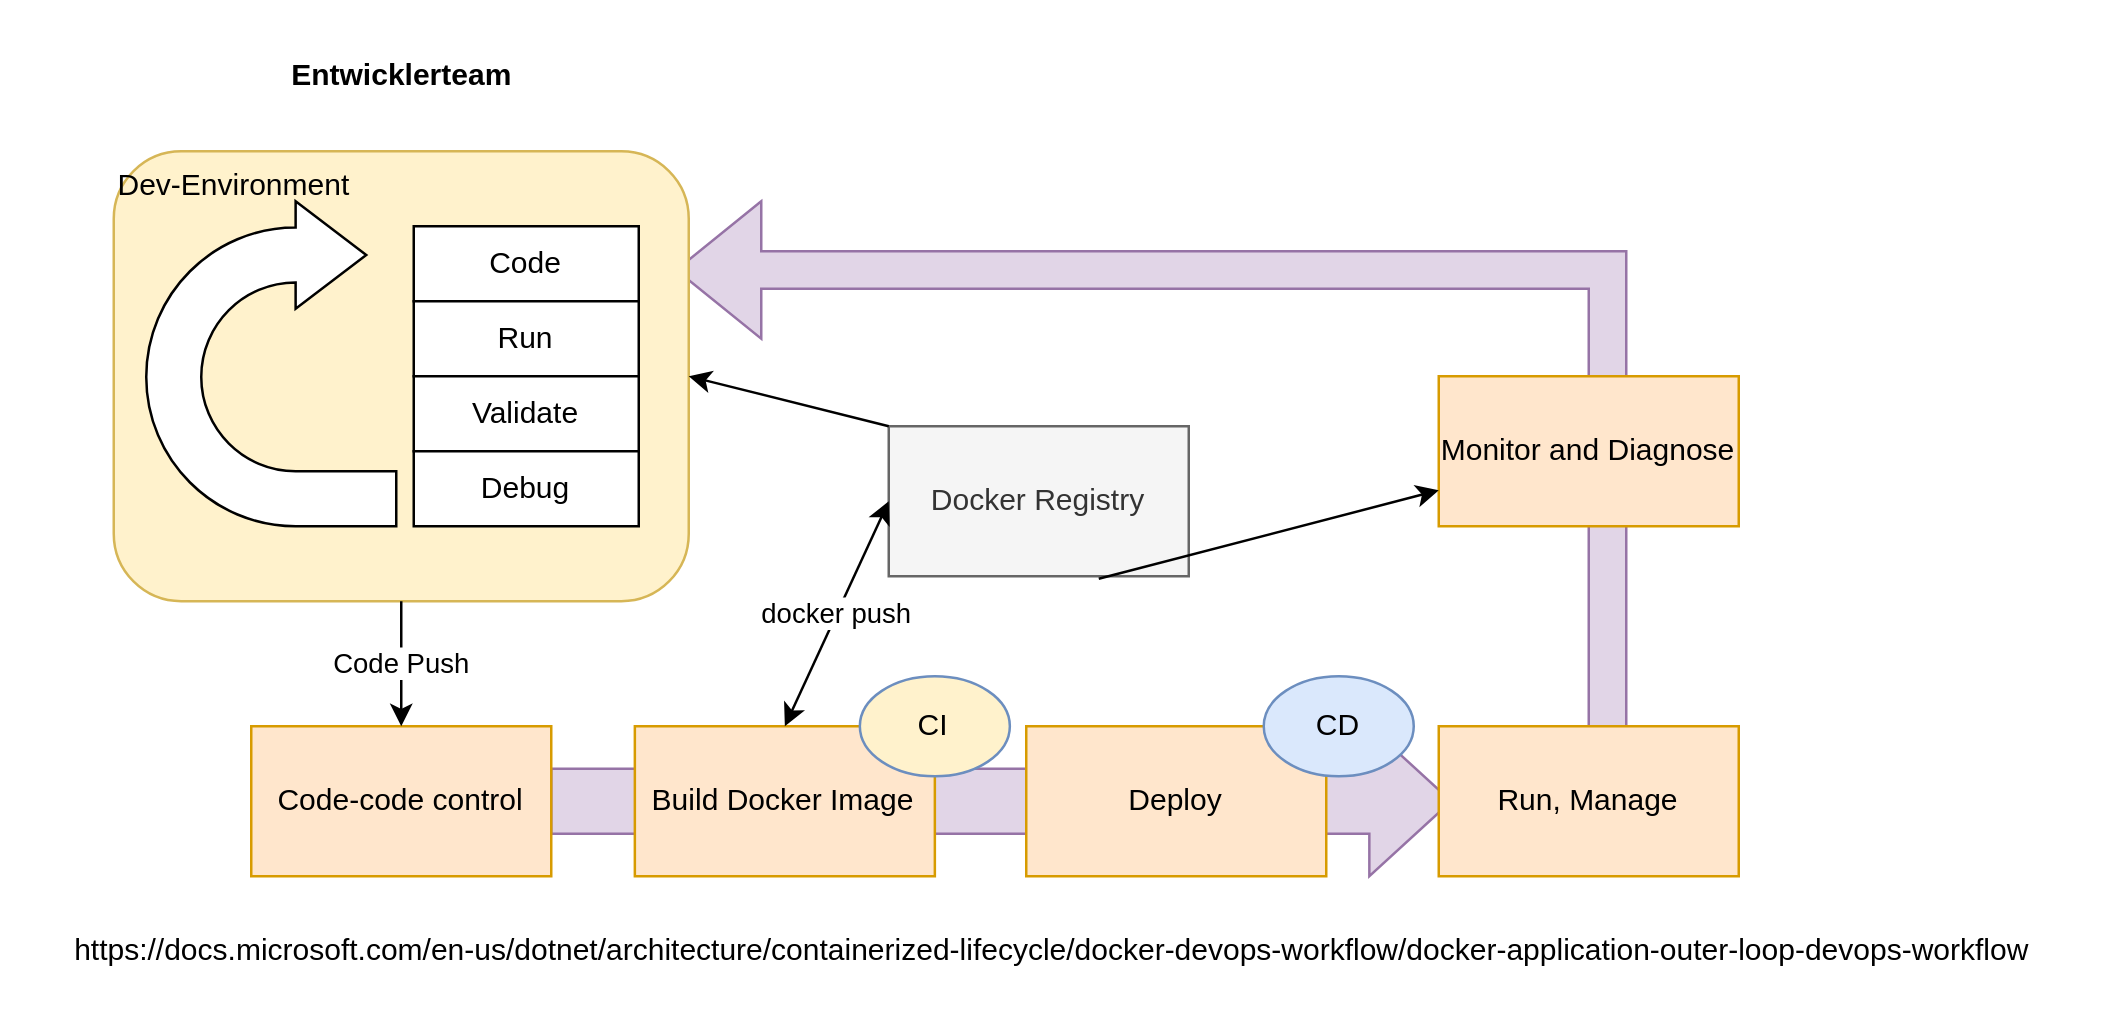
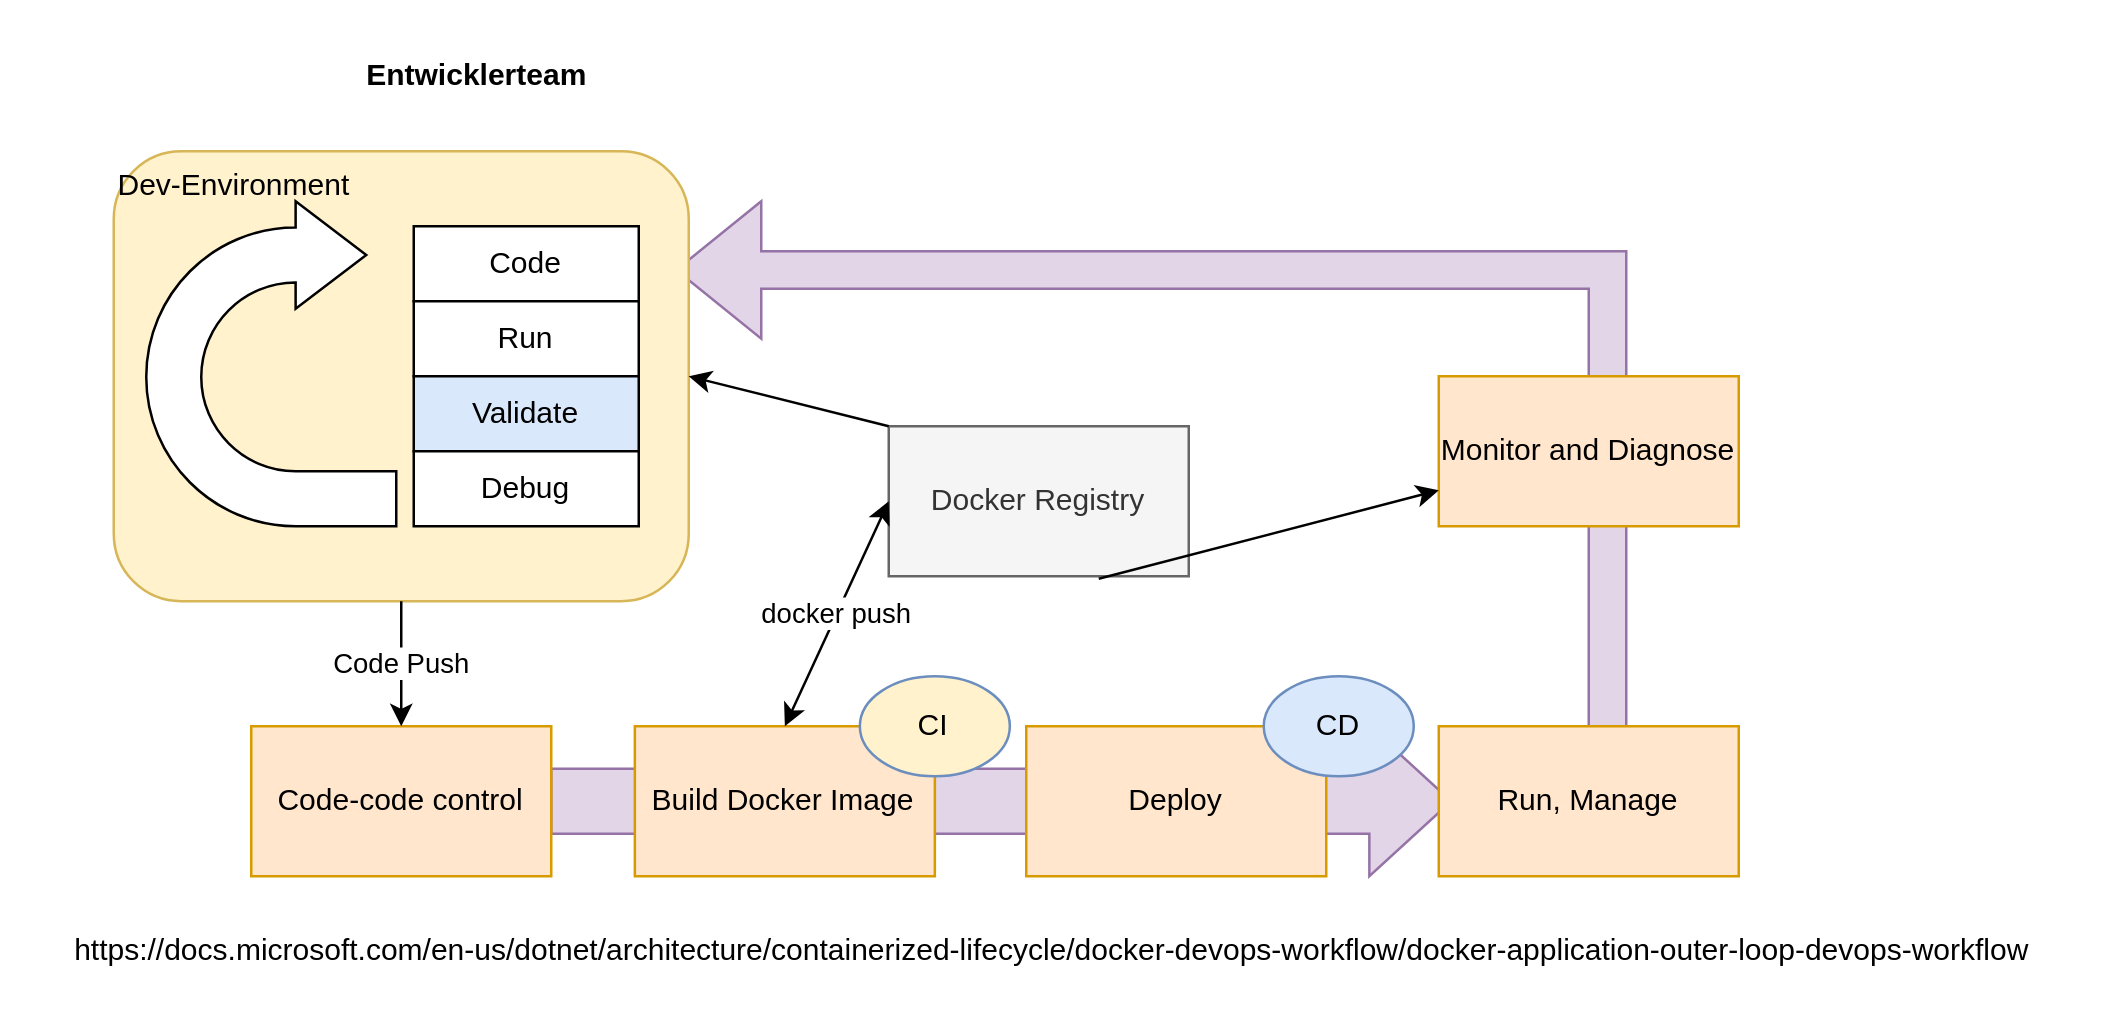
  <mxCell id="0" />
  <mxCell id="1" parent="0" />
  <mxCell id="2" value="" style="html=1;shadow=0;dashed=0;align=center;verticalAlign=middle;shape=mxgraph.arrows2.bendArrow;dy=7.5;dx=34;notch=0;arrowHead=55;rounded=0;rotation=0;flipH=1;fillColor=#e1d5e7;strokeColor=#9673a6;" vertex="1" parent="1"><mxGeometry x="270" y="80" width="380" height="210" as="geometry" /></mxCell>
  <mxCell id="3" value="" style="shape=singleArrow;whiteSpace=wrap;html=1;verticalAlign=middle;arrowWidth=0.433;arrowSize=0.091;fillColor=#e1d5e7;strokeColor=#9673a6;" vertex="1" parent="1"><mxGeometry x="220" y="290" width="360" height="60" as="geometry" /></mxCell>
- <mxCell id="4" value="Entwicklerteam" style="text;html=1;align=center;verticalAlign=middle;resizable=0;points=[];autosize=1;strokeColor=none;fontStyle=1" vertex="1" parent="1"><mxGeometry x="110" y="20" width="100" height="20" as="geometry" /></mxCell>
+ <mxCell id="4" value="Entwicklerteam" style="text;html=1;align=center;verticalAlign=middle;resizable=0;points=[];autosize=1;strokeColor=none;fontStyle=1" vertex="1" parent="1"><mxGeometry x="140" y="20" width="100" height="20" as="geometry" /></mxCell>
  <mxCell id="5" value="Code-code control" style="rounded=0;whiteSpace=wrap;html=1;fillColor=#ffe6cc;strokeColor=#d79b00;" vertex="1" parent="1"><mxGeometry x="100" y="290" width="120" height="60" as="geometry" /></mxCell>
  <mxCell id="6" value="Build Docker Image" style="rounded=0;whiteSpace=wrap;html=1;fillColor=#ffe6cc;strokeColor=#d79b00;" vertex="1" parent="1"><mxGeometry x="253.44" y="290" width="120" height="60" as="geometry" /></mxCell>
  <mxCell id="7" value="&lt;div align=&quot;left&quot;&gt;Dev-Environment&lt;/div&gt;" style="rounded=1;whiteSpace=wrap;html=1;align=left;verticalAlign=top;fillColor=#fff2cc;strokeColor=#d6b656;" vertex="1" parent="1"><mxGeometry x="45" y="60" width="230" height="180" as="geometry" /></mxCell>
  <mxCell id="8" value="Code" style="rounded=0;whiteSpace=wrap;html=1;verticalAlign=middle;" vertex="1" parent="1"><mxGeometry x="165" y="90" width="90" height="30" as="geometry" /></mxCell>
  <mxCell id="9" value="Run" style="rounded=0;whiteSpace=wrap;html=1;verticalAlign=middle;" vertex="1" parent="1"><mxGeometry x="165" y="120" width="90" height="30" as="geometry" /></mxCell>
- <mxCell id="10" value="Validate" style="rounded=0;whiteSpace=wrap;html=1;verticalAlign=middle;" vertex="1" parent="1"><mxGeometry x="165" y="150" width="90" height="30" as="geometry" /></mxCell>
+ <mxCell id="10" value="Validate" style="rounded=0;whiteSpace=wrap;html=1;verticalAlign=middle;fillColor=#dae8fc;" vertex="1" parent="1"><mxGeometry x="165" y="150" width="90" height="30" as="geometry" /></mxCell>
  <mxCell id="11" value="Debug" style="rounded=0;whiteSpace=wrap;html=1;verticalAlign=middle;" vertex="1" parent="1"><mxGeometry x="165" y="180" width="90" height="30" as="geometry" /></mxCell>
  <mxCell id="12" value="" style="html=1;shadow=0;dashed=0;align=center;verticalAlign=middle;shape=mxgraph.arrows2.uTurnArrow;dy=11;arrowHead=43;dx2=28.25;" vertex="1" parent="1"><mxGeometry x="58" y="80" width="100" height="130" as="geometry" /></mxCell>
  <mxCell id="13" value="CI" style="ellipse;whiteSpace=wrap;html=1;verticalAlign=middle;fillColor=#fff2cc;strokeColor=#6c8ebf;" vertex="1" parent="1"><mxGeometry x="343.44" y="270" width="60" height="40" as="geometry" /></mxCell>
  <mxCell id="14" value="Docker Registry" style="rounded=0;whiteSpace=wrap;html=1;verticalAlign=middle;fillColor=#f5f5f5;strokeColor=#666666;fontColor=#333333;" vertex="1" parent="1"><mxGeometry x="355" y="170" width="120" height="60" as="geometry" /></mxCell>
  <mxCell id="15" value="&lt;div align=&quot;left&quot;&gt;Code Push&lt;br&gt;&lt;/div&gt;" style="endArrow=classic;html=1;exitX=0.5;exitY=1;exitDx=0;exitDy=0;entryX=0.5;entryY=0;entryDx=0;entryDy=0;" edge="1" parent="1" source="7" target="5"><mxGeometry width="50" height="50" relative="1" as="geometry"><mxPoint x="420" y="350" as="sourcePoint" /><mxPoint x="470" y="300" as="targetPoint" /></mxGeometry></mxCell>
  <mxCell id="16" value="docker push" style="endArrow=classic;startArrow=classic;html=1;exitX=0.5;exitY=0;exitDx=0;exitDy=0;entryX=0;entryY=0.5;entryDx=0;entryDy=0;" edge="1" parent="1" source="6" target="14"><mxGeometry width="50" height="50" relative="1" as="geometry"><mxPoint x="420" y="350" as="sourcePoint" /><mxPoint x="470" y="300" as="targetPoint" /></mxGeometry></mxCell>
  <mxCell id="17" value="Deploy" style="rounded=0;whiteSpace=wrap;html=1;verticalAlign=middle;fillColor=#ffe6cc;strokeColor=#d79b00;" vertex="1" parent="1"><mxGeometry x="410" y="290" width="120" height="60" as="geometry" /></mxCell>
  <mxCell id="18" value="CD" style="ellipse;whiteSpace=wrap;html=1;verticalAlign=middle;fillColor=#dae8fc;strokeColor=#6c8ebf;" vertex="1" parent="1"><mxGeometry x="505" y="270" width="60" height="40" as="geometry" /></mxCell>
  <mxCell id="19" value="Run, Manage" style="rounded=0;whiteSpace=wrap;html=1;verticalAlign=middle;fillColor=#ffe6cc;strokeColor=#d79b00;" vertex="1" parent="1"><mxGeometry x="575" y="290" width="120" height="60" as="geometry" /></mxCell>
  <mxCell id="20" value="Monitor and Diagnose" style="rounded=0;whiteSpace=wrap;html=1;verticalAlign=middle;fillColor=#ffe6cc;strokeColor=#d79b00;" vertex="1" parent="1"><mxGeometry x="575" y="150" width="120" height="60" as="geometry" /></mxCell>
  <mxCell id="21" value="" style="endArrow=classic;html=1;exitX=0.7;exitY=1.017;exitDx=0;exitDy=0;exitPerimeter=0;" edge="1" parent="1" source="14" target="20"><mxGeometry width="50" height="50" relative="1" as="geometry"><mxPoint x="460" y="350" as="sourcePoint" /><mxPoint x="510" y="300" as="targetPoint" /></mxGeometry></mxCell>
  <mxCell id="22" value="" style="endArrow=classic;html=1;entryX=1;entryY=0.5;entryDx=0;entryDy=0;exitX=0;exitY=0;exitDx=0;exitDy=0;" edge="1" parent="1" source="14" target="7"><mxGeometry width="50" height="50" relative="1" as="geometry"><mxPoint x="350" y="200" as="sourcePoint" /><mxPoint x="510" y="300" as="targetPoint" /></mxGeometry></mxCell>
  <mxCell id="23" value="https://docs.microsoft.com/en-us/dotnet/architecture/containerized-lifecycle/docker-devops-workflow/docker-application-outer-loop-devops-workflow" style="text;html=1;align=center;verticalAlign=middle;resizable=0;points=[];autosize=1;strokeColor=none;" vertex="1" parent="1"><mxGeometry x="20" y="370" width="800" height="20" as="geometry" /></mxCell>
